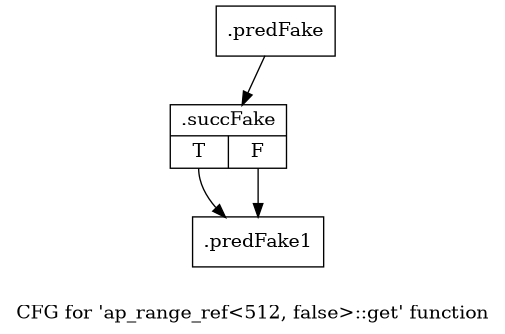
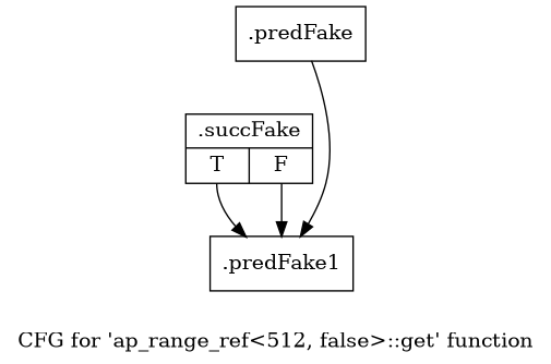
  digraph {
    label="CFG for 'ap_range_ref\<512, false\>::get' function"
    node [shape=record filename="/mnt/xilinx/Vitis_HLS/2021.2/include/ap_int_ref.h" linenumber=676]
    edge [execusionnum=128 filename="/mnt/xilinx/Vitis_HLS/2021.2/include/ap_int_ref.h"]
    n1 [label="{.predFake}" filename="" linenumber=""]
    n2 [label="{.succFake|{<s0>T|<s1>F}}"]
    n3 [label="{.predFake1}"]
-   n1 -> n2
+   n1 -> n3
    n2 -> n3 [tailport=s0 execusionnum="" filename=""]
    n2 -> n3 [tailport=s1]
  }
